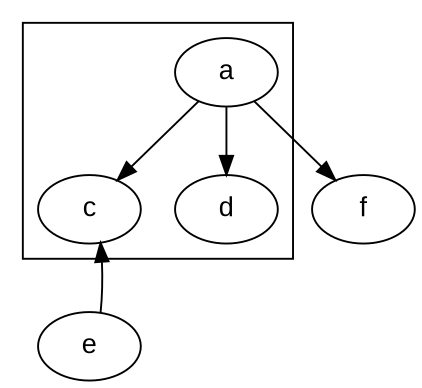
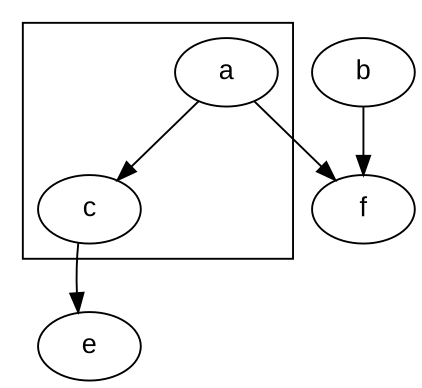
  digraph {
    fontname="Liberation Sans"
    node [fontname="Liberation Sans"]
    edge [fontname="Liberation Sans"]
    n1 [label=a]
    n2 [label=c]
-   n3 [label=d]
    n4 [label=f]
    n5 [label=e]
+   n6 [label=b]
    subgraph cluster_1 {
      n1
      n2
-     n3
    }
    n1 -> n2
-   n1 -> n3
    n1 -> n4
-   n5 -> n2
+   n2 -> n5
+   n6 -> n4
  }
